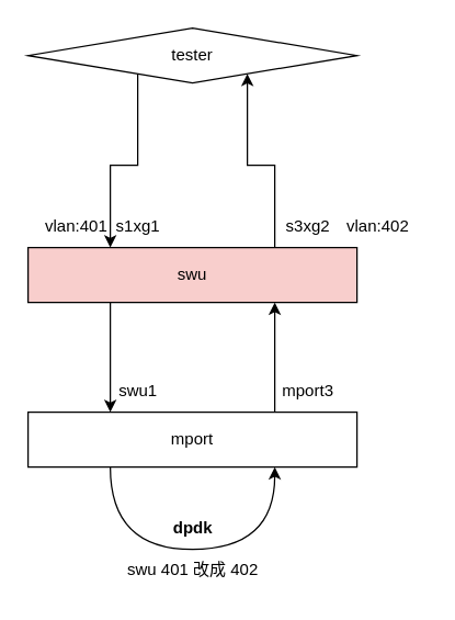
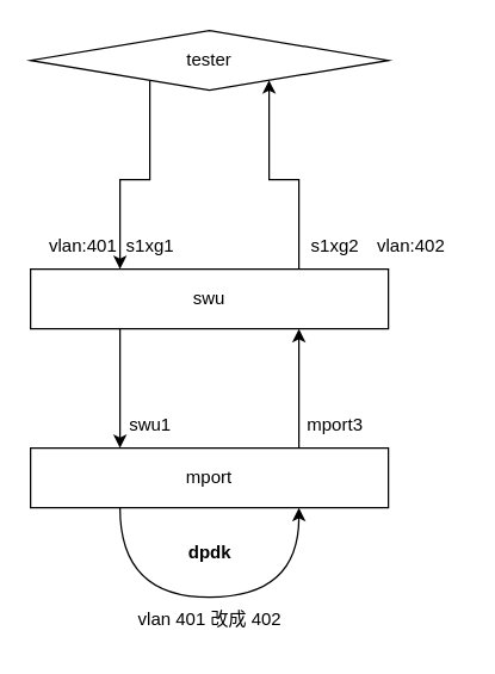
  <mxCell id="0" />
  <mxCell id="1" parent="0" />
  <mxCell id="2" style="edgeStyle=orthogonalEdgeStyle;rounded=0;orthogonalLoop=1;jettySize=auto;html=1;exitX=0.25;exitY=1;exitDx=0;exitDy=0;entryX=0.25;entryY=0;entryDx=0;entryDy=0;" edge="1" parent="1" source="3" target="6"><mxGeometry relative="1" as="geometry" /></mxCell>
  <mxCell id="3" value="tester" style="rhombus;whiteSpace=wrap;html=1;" vertex="1" parent="1"><mxGeometry x="20" y="20" width="240" height="40" as="geometry" /></mxCell>
  <mxCell id="4" style="edgeStyle=orthogonalEdgeStyle;rounded=0;orthogonalLoop=1;jettySize=auto;html=1;exitX=0.25;exitY=1;exitDx=0;exitDy=0;entryX=0.25;entryY=0;entryDx=0;entryDy=0;" edge="1" parent="1" source="6" target="8"><mxGeometry relative="1" as="geometry" /></mxCell>
  <mxCell id="5" style="edgeStyle=orthogonalEdgeStyle;rounded=0;orthogonalLoop=1;jettySize=auto;html=1;exitX=0.75;exitY=0;exitDx=0;exitDy=0;entryX=0.75;entryY=1;entryDx=0;entryDy=0;" edge="1" parent="1" source="6" target="3"><mxGeometry relative="1" as="geometry" /></mxCell>
- <mxCell id="6" value="swu" style="rounded=0;whiteSpace=wrap;html=1;fillColor=#f8cecc;" vertex="1" parent="1"><mxGeometry x="20" y="180" width="240" height="40" as="geometry" /></mxCell>
+ <mxCell id="6" value="swu" style="rounded=0;whiteSpace=wrap;html=1;" vertex="1" parent="1"><mxGeometry x="20" y="180" width="240" height="40" as="geometry" /></mxCell>
  <mxCell id="7" style="edgeStyle=orthogonalEdgeStyle;rounded=0;orthogonalLoop=1;jettySize=auto;html=1;exitX=0.75;exitY=0;exitDx=0;exitDy=0;entryX=0.75;entryY=1;entryDx=0;entryDy=0;" edge="1" parent="1" source="8" target="6"><mxGeometry relative="1" as="geometry" /></mxCell>
  <mxCell id="8" value="mport" style="rounded=0;whiteSpace=wrap;html=1;" vertex="1" parent="1"><mxGeometry x="20" y="300" width="240" height="40" as="geometry" /></mxCell>
  <mxCell id="9" value="s1xg1" style="text;html=1;align=center;verticalAlign=middle;resizable=0;points=[];autosize=1;strokeColor=none;fillColor=none;" vertex="1" parent="1"><mxGeometry x="70" y="150" width="60" height="30" as="geometry" /></mxCell>
- <mxCell id="10" value="s3xg2" style="text;html=1;align=center;verticalAlign=middle;resizable=0;points=[];autosize=1;strokeColor=none;fillColor=none;" vertex="1" parent="1"><mxGeometry x="194" y="150" width="60" height="30" as="geometry" /></mxCell>
+ <mxCell id="10" value="s1xg2" style="text;html=1;align=center;verticalAlign=middle;resizable=0;points=[];autosize=1;strokeColor=none;fillColor=none;" vertex="1" parent="1"><mxGeometry x="194" y="150" width="60" height="30" as="geometry" /></mxCell>
  <mxCell id="11" value="swu1" style="text;html=1;align=center;verticalAlign=middle;resizable=0;points=[];autosize=1;strokeColor=none;fillColor=none;" vertex="1" parent="1"><mxGeometry x="70" y="270" width="60" height="30" as="geometry" /></mxCell>
  <mxCell id="12" value="mport3" style="text;html=1;align=center;verticalAlign=middle;resizable=0;points=[];autosize=1;strokeColor=none;fillColor=none;" vertex="1" parent="1"><mxGeometry x="194" y="270" width="60" height="30" as="geometry" /></mxCell>
  <mxCell id="13" value="vlan:401" style="text;html=1;align=center;verticalAlign=middle;resizable=0;points=[];autosize=1;strokeColor=none;fillColor=none;" vertex="1" parent="1"><mxGeometry x="20" y="150" width="70" height="30" as="geometry" /></mxCell>
  <mxCell id="14" value="vlan:402" style="text;html=1;align=center;verticalAlign=middle;resizable=0;points=[];autosize=1;strokeColor=none;fillColor=none;" vertex="1" parent="1"><mxGeometry x="240" y="150" width="70" height="30" as="geometry" /></mxCell>
  <mxCell id="15" style="edgeStyle=orthogonalEdgeStyle;curved=1;rounded=0;orthogonalLoop=1;jettySize=auto;html=1;exitX=0.25;exitY=1;exitDx=0;exitDy=0;entryX=0.75;entryY=1;entryDx=0;entryDy=0;" edge="1" parent="1" source="8" target="8"><mxGeometry relative="1" as="geometry"><Array as="points"><mxPoint x="80" y="400" /><mxPoint x="200" y="400" /></Array></mxGeometry></mxCell>
- <mxCell id="16" value="swu 401 改成 402" style="text;html=1;align=center;verticalAlign=middle;resizable=0;points=[];autosize=1;strokeColor=none;fillColor=none;" vertex="1" parent="1"><mxGeometry x="80" y="400" width="120" height="30" as="geometry" /></mxCell>
- <mxCell id="17" value="&lt;b&gt;dpdk&lt;/b&gt;" style="text;html=1;align=center;verticalAlign=middle;resizable=0;points=[];autosize=1;strokeColor=none;fillColor=none;" vertex="1" parent="1"><mxGeometry x="115" y="370" width="50" height="30" as="geometry" /></mxCell>
+ <mxCell id="16" value="vlan 401 改成 402" style="text;html=1;align=center;verticalAlign=middle;resizable=0;points=[];autosize=1;strokeColor=none;fillColor=none;" vertex="1" parent="1"><mxGeometry x="80" y="400" width="120" height="30" as="geometry" /></mxCell>
+ <mxCell id="17" value="&lt;b&gt;dpdk&lt;/b&gt;" style="text;html=1;align=center;verticalAlign=middle;resizable=0;points=[];autosize=1;strokeColor=none;fillColor=none;" vertex="1" parent="1"><mxGeometry x="115" y="355" width="50" height="30" as="geometry" /></mxCell>
